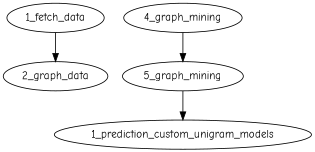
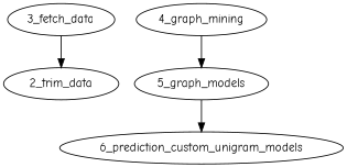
  digraph {
    fontname="Comic Neue"
    node [fontname="Comic Neue"]
    edge [fontname="Comic Neue"]
-   "1_fetch_data"
-   "2_trim_data" [label="2_graph_data"]
+   "1_fetch_data" [label="3_fetch_data"]
+   "2_trim_data"
    n3 [label="4_graph_mining"]
-   "5_graph_models" [label="5_graph_mining"]
-   "6_prediction_custom_unigram_models" [label="1_prediction_custom_unigram_models"]
+   "5_graph_models"
+   "6_prediction_custom_unigram_models"
    "1_fetch_data" -> "2_trim_data"
    n3 -> "5_graph_models"
    "5_graph_models" -> "6_prediction_custom_unigram_models"
  }
